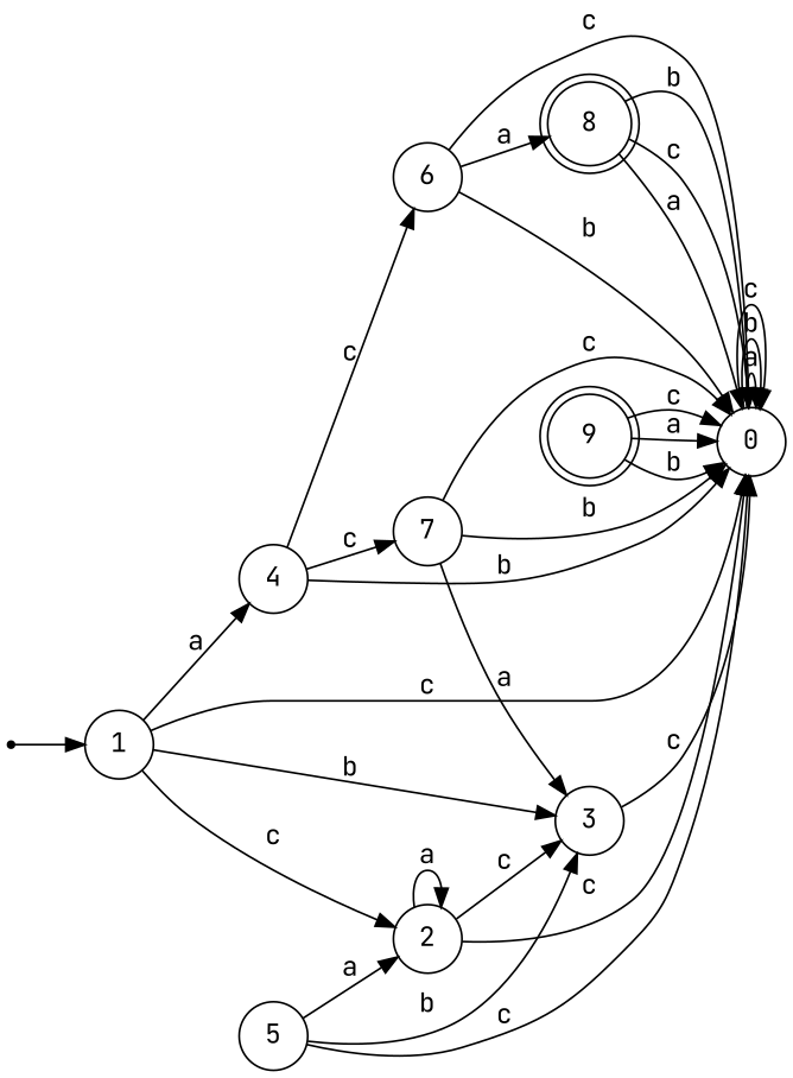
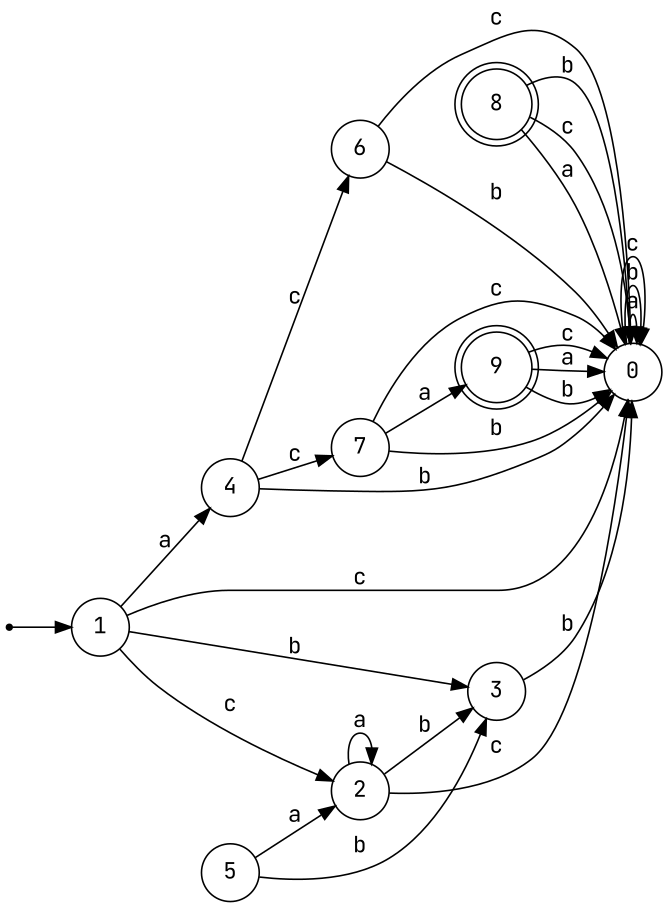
  digraph {
    fontname="JetBrains Mono"
    rankdir=LR
    node [fontname="JetBrains Mono" shape=circle]
    edge [fontname="JetBrains Mono"]
    8 [shape=doublecircle]
    0
    9 [shape=doublecircle]
    qi0 [shape=point]
    1
    2
    3
    4
    6
    7
    5
    8 -> 0 [label=a]
    8 -> 0 [label=b]
    8 -> 0 [label=c]
    0 -> 0 [label=a]
    0 -> 0 [label=b]
    0 -> 0 [label=c]
    9 -> 0 [label=a]
    9 -> 0 [label=b]
    9 -> 0 [label=c]
    qi0 -> 1
    1 -> 0 [label=c]
    1 -> 2 [label=c]
    1 -> 3 [label=b]
    1 -> 4 [label=a]
    2 -> 0 [label=c]
    2 -> 2 [label=a]
-   2 -> 3 [label=c]
-   3 -> 0 [label=c]
+   2 -> 3 [label=b]
+   3 -> 0 [label=b]
    4 -> 0 [label=b]
    4 -> 6 [label=c]
    4 -> 7 [label=c]
-   6 -> 8 [label=a]
    6 -> 0 [label=b]
    6 -> 0 [label=c]
    7 -> 0 [label=b]
    7 -> 0 [label=c]
-   7 -> 3 [label=a]
-   5 -> 0 [label=c]
+   7 -> 9 [label=a]
    5 -> 2 [label=a]
    5 -> 3 [label=b]
  }
